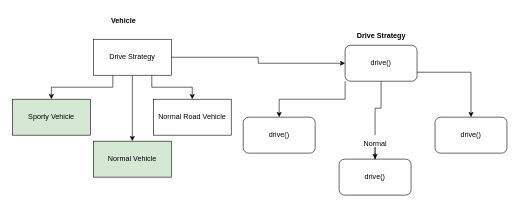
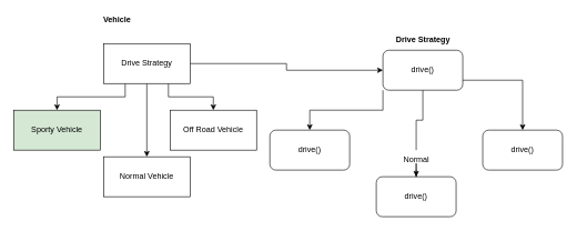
  <mxCell id="0" />
  <mxCell id="1" parent="0" />
  <mxCell id="2" style="edgeStyle=orthogonalEdgeStyle;rounded=0;orthogonalLoop=1;jettySize=auto;html=1;entryX=0;entryY=0.5;entryDx=0;entryDy=0;" edge="1" parent="1" source="6" target="10"><mxGeometry relative="1" as="geometry"><mxPoint x="400" y="85" as="targetPoint" /></mxGeometry></mxCell>
  <mxCell id="3" style="edgeStyle=orthogonalEdgeStyle;rounded=0;orthogonalLoop=1;jettySize=auto;html=1;exitX=0.25;exitY=1;exitDx=0;exitDy=0;" edge="1" parent="1" source="6" target="18"><mxGeometry relative="1" as="geometry" /></mxCell>
  <mxCell id="4" style="edgeStyle=orthogonalEdgeStyle;rounded=0;orthogonalLoop=1;jettySize=auto;html=1;exitX=0.5;exitY=1;exitDx=0;exitDy=0;" edge="1" parent="1" source="6" target="19"><mxGeometry relative="1" as="geometry" /></mxCell>
  <mxCell id="5" style="edgeStyle=orthogonalEdgeStyle;rounded=0;orthogonalLoop=1;jettySize=auto;html=1;exitX=0.75;exitY=1;exitDx=0;exitDy=0;" edge="1" parent="1" source="6" target="20"><mxGeometry relative="1" as="geometry" /></mxCell>
  <mxCell id="6" value="Drive Strategy" style="rounded=0;whiteSpace=wrap;html=1;" vertex="1" parent="1"><mxGeometry x="155" y="65" width="130" height="60" as="geometry" /></mxCell>
  <mxCell id="7" style="edgeStyle=orthogonalEdgeStyle;rounded=0;orthogonalLoop=1;jettySize=auto;html=1;exitX=0;exitY=1;exitDx=0;exitDy=0;" edge="1" parent="1" source="10" target="12"><mxGeometry relative="1" as="geometry" /></mxCell>
  <mxCell id="8" style="edgeStyle=orthogonalEdgeStyle;rounded=0;orthogonalLoop=1;jettySize=auto;html=1;exitX=0.5;exitY=1;exitDx=0;exitDy=0;startArrow=none;" edge="1" parent="1" source="15" target="13"><mxGeometry relative="1" as="geometry" /></mxCell>
  <mxCell id="9" style="edgeStyle=orthogonalEdgeStyle;rounded=0;orthogonalLoop=1;jettySize=auto;html=1;exitX=1;exitY=0.75;exitDx=0;exitDy=0;" edge="1" parent="1" source="10" target="14"><mxGeometry relative="1" as="geometry" /></mxCell>
  <mxCell id="10" value="drive()" style="rounded=1;whiteSpace=wrap;html=1;" vertex="1" parent="1"><mxGeometry x="575" y="75" width="120" height="60" as="geometry" /></mxCell>
  <mxCell id="11" value="&lt;b&gt;Drive Strategy&lt;/b&gt;" style="text;html=1;align=center;verticalAlign=middle;resizable=0;points=[];autosize=1;strokeColor=none;fillColor=none;" vertex="1" parent="1"><mxGeometry x="585" y="45" width="100" height="30" as="geometry" /></mxCell>
  <mxCell id="12" value="drive()" style="rounded=1;whiteSpace=wrap;html=1;" vertex="1" parent="1"><mxGeometry x="405" y="195" width="120" height="60" as="geometry" /></mxCell>
  <mxCell id="13" value="drive()" style="rounded=1;whiteSpace=wrap;html=1;" vertex="1" parent="1"><mxGeometry x="565" y="265" width="120" height="60" as="geometry" /></mxCell>
  <mxCell id="14" value="drive()" style="rounded=1;whiteSpace=wrap;html=1;" vertex="1" parent="1"><mxGeometry x="725" y="195" width="120" height="60" as="geometry" /></mxCell>
  <mxCell id="15" value="Normal" style="text;html=1;align=center;verticalAlign=middle;resizable=0;points=[];autosize=1;strokeColor=none;fillColor=none;" vertex="1" parent="1"><mxGeometry x="595" y="225" width="60" height="30" as="geometry" /></mxCell>
  <mxCell id="16" value="" style="edgeStyle=orthogonalEdgeStyle;rounded=0;orthogonalLoop=1;jettySize=auto;html=1;exitX=0.5;exitY=1;exitDx=0;exitDy=0;endArrow=none;" edge="1" parent="1" source="10" target="15"><mxGeometry relative="1" as="geometry"><mxPoint x="635" y="135" as="sourcePoint" /><mxPoint x="625" y="265" as="targetPoint" /></mxGeometry></mxCell>
- <mxCell id="17" value="&lt;b&gt;Vehicle&lt;/b&gt;" style="text;html=1;align=center;verticalAlign=middle;resizable=0;points=[];autosize=1;strokeColor=none;fillColor=none;" vertex="1" parent="1"><mxGeometry x="175" y="20" width="60" height="30" as="geometry" /></mxCell>
+ <mxCell id="17" value="&lt;b&gt;Vehicle&lt;/b&gt;" style="text;html=1;align=center;verticalAlign=middle;resizable=0;points=[];autosize=1;strokeColor=none;fillColor=none;" vertex="1" parent="1"><mxGeometry x="145" y="15" width="60" height="30" as="geometry" /></mxCell>
  <mxCell id="18" value="Sporty Vehicle" style="rounded=0;whiteSpace=wrap;html=1;fillColor=#d5e8d4;" vertex="1" parent="1"><mxGeometry x="20" y="165" width="130" height="60" as="geometry" /></mxCell>
- <mxCell id="19" value="Normal Vehicle" style="rounded=0;whiteSpace=wrap;html=1;fillColor=#d5e8d4;" vertex="1" parent="1"><mxGeometry x="155" y="235" width="130" height="60" as="geometry" /></mxCell>
- <mxCell id="20" value="Normal Road Vehicle" style="rounded=0;whiteSpace=wrap;html=1;" vertex="1" parent="1"><mxGeometry x="255" y="165" width="130" height="60" as="geometry" /></mxCell>
+ <mxCell id="19" value="Normal Vehicle" style="rounded=0;whiteSpace=wrap;html=1;" vertex="1" parent="1"><mxGeometry x="155" y="235" width="130" height="60" as="geometry" /></mxCell>
+ <mxCell id="20" value="Off Road Vehicle" style="rounded=0;whiteSpace=wrap;html=1;" vertex="1" parent="1"><mxGeometry x="255" y="165" width="130" height="60" as="geometry" /></mxCell>
